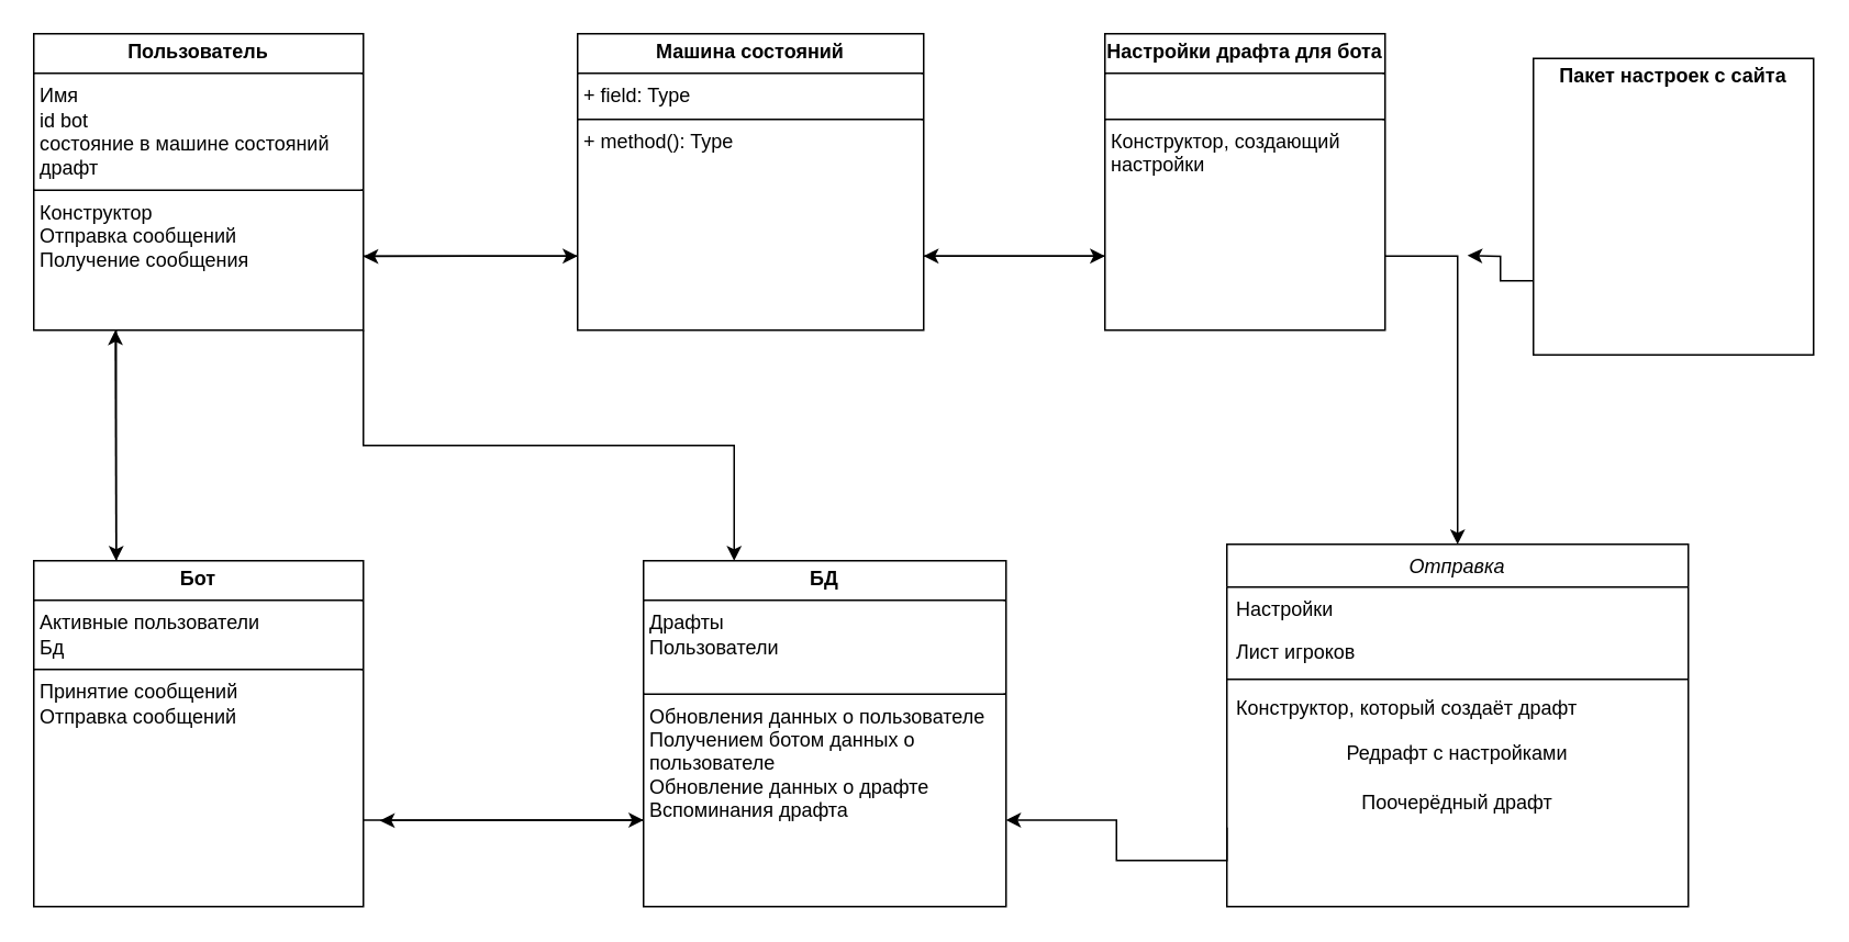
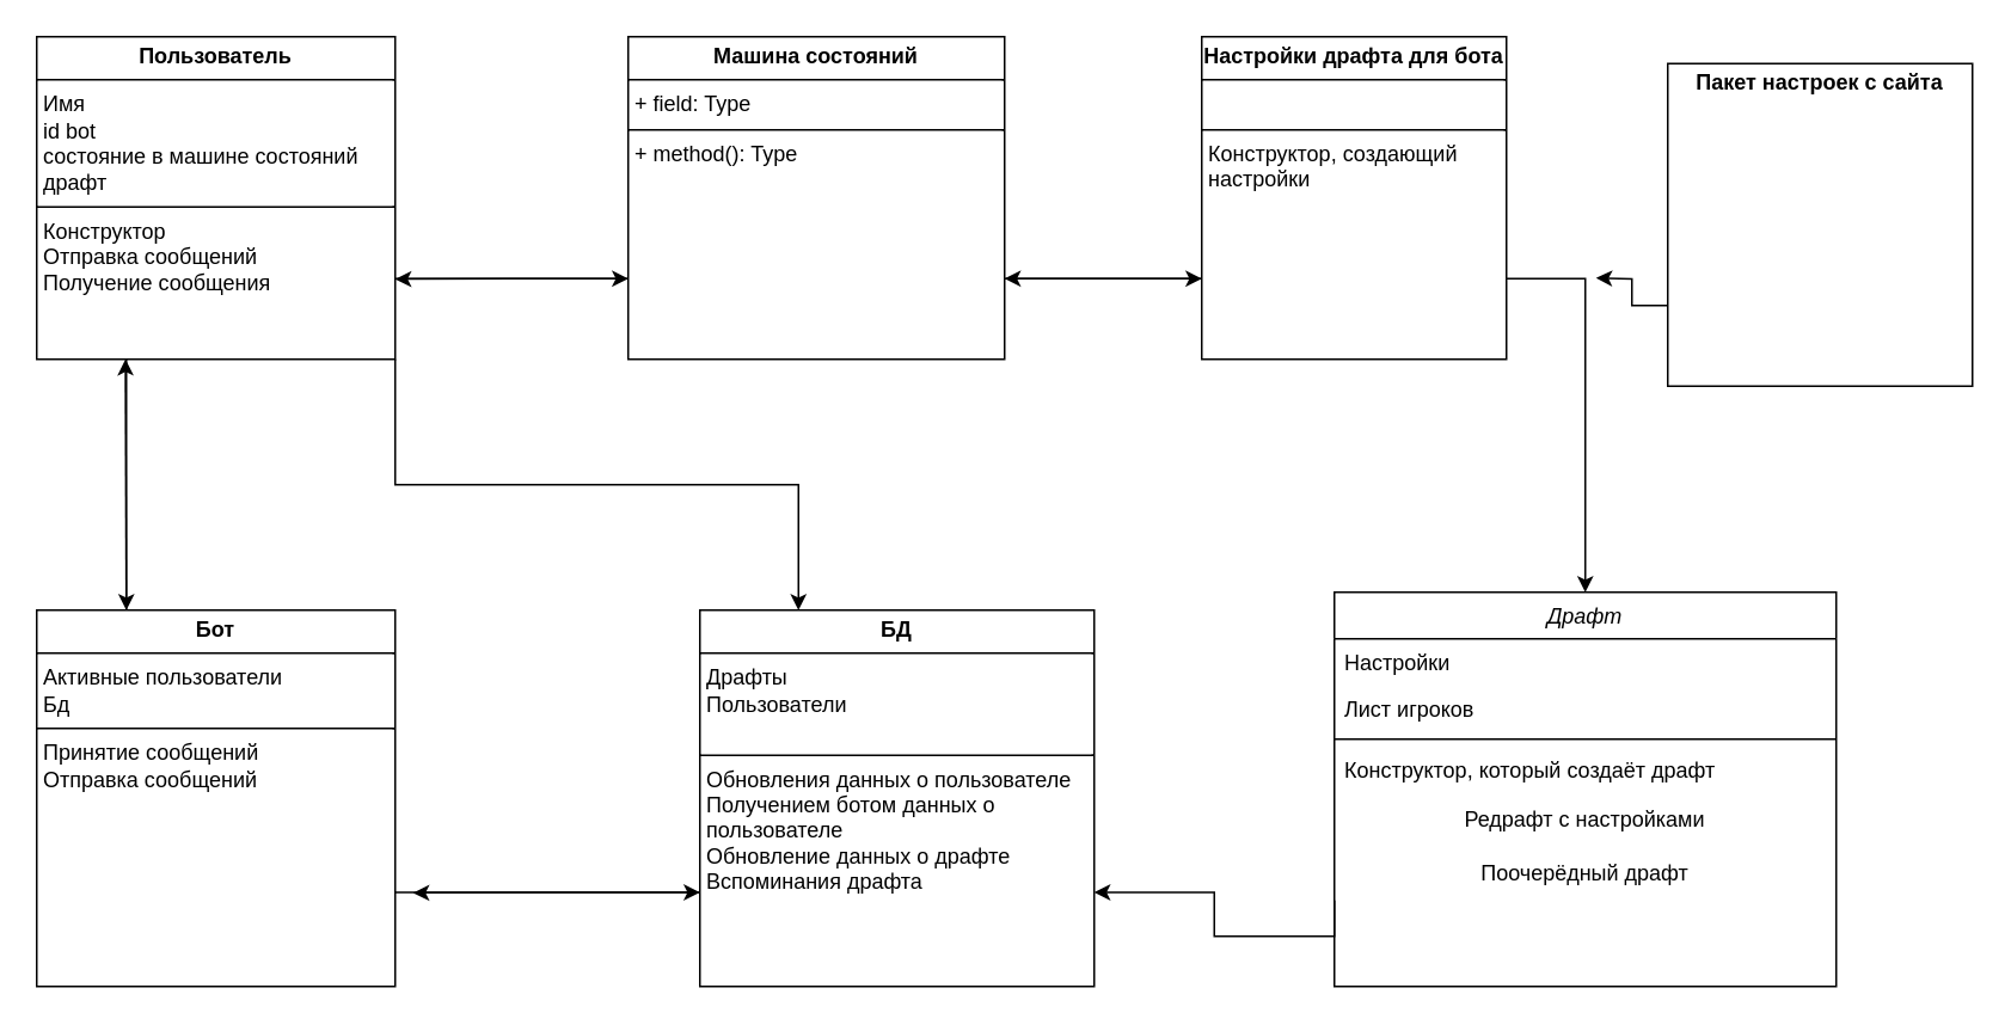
  <mxCell id="0" />
  <mxCell id="1" parent="0" />
- <mxCell id="2" value="Отправка" style="swimlane;fontStyle=2;align=center;verticalAlign=top;childLayout=stackLayout;horizontal=1;startSize=26;horizontalStack=0;resizeParent=1;resizeLast=0;collapsible=1;marginBottom=0;rounded=0;shadow=0;strokeWidth=1;" parent="1" vertex="1"><mxGeometry x="744" y="330" width="280" height="220" as="geometry"><mxRectangle x="390" y="270" width="160" height="26" as="alternateBounds" /></mxGeometry></mxCell>
+ <mxCell id="2" value="Драфт" style="swimlane;fontStyle=2;align=center;verticalAlign=top;childLayout=stackLayout;horizontal=1;startSize=26;horizontalStack=0;resizeParent=1;resizeLast=0;collapsible=1;marginBottom=0;rounded=0;shadow=0;strokeWidth=1;" parent="1" vertex="1"><mxGeometry x="744" y="330" width="280" height="220" as="geometry"><mxRectangle x="390" y="270" width="160" height="26" as="alternateBounds" /></mxGeometry></mxCell>
  <mxCell id="3" value="Настройки" style="text;align=left;verticalAlign=top;spacingLeft=4;spacingRight=4;overflow=hidden;rotatable=0;points=[[0,0.5],[1,0.5]];portConstraint=eastwest;rounded=0;shadow=0;html=0;" parent="2" vertex="1"><mxGeometry y="26" width="280" height="26" as="geometry" /></mxCell>
  <mxCell id="4" value="Лист игроков " style="text;align=left;verticalAlign=top;spacingLeft=4;spacingRight=4;overflow=hidden;rotatable=0;points=[[0,0.5],[1,0.5]];portConstraint=eastwest;rounded=0;shadow=0;html=0;" parent="2" vertex="1"><mxGeometry y="52" width="280" height="26" as="geometry" /></mxCell>
  <mxCell id="5" value="" style="line;html=1;strokeWidth=1;align=left;verticalAlign=middle;spacingTop=-1;spacingLeft=3;spacingRight=3;rotatable=0;labelPosition=right;points=[];portConstraint=eastwest;" parent="2" vertex="1"><mxGeometry y="78" width="280" height="8" as="geometry" /></mxCell>
  <mxCell id="6" value="Конструктор, который создаёт драфт&#10;" style="text;align=left;verticalAlign=top;spacingLeft=4;spacingRight=4;overflow=hidden;rotatable=0;points=[[0,0.5],[1,0.5]];portConstraint=eastwest;" parent="2" vertex="1"><mxGeometry y="86" width="280" height="26" as="geometry" /></mxCell>
  <mxCell id="7" value="Редрафт с настройками" style="text;strokeColor=none;align=center;fillColor=none;html=1;verticalAlign=middle;whiteSpace=wrap;rounded=0;" vertex="1" parent="2"><mxGeometry y="112" width="280" height="30" as="geometry" /></mxCell>
  <mxCell id="8" value="Поочерёдный драфт" style="text;strokeColor=none;align=center;fillColor=none;html=1;verticalAlign=middle;whiteSpace=wrap;rounded=0;" vertex="1" parent="2"><mxGeometry y="142" width="280" height="30" as="geometry" /></mxCell>
  <mxCell id="9" style="edgeStyle=orthogonalEdgeStyle;rounded=0;orthogonalLoop=1;jettySize=auto;html=1;exitX=1;exitY=0.75;exitDx=0;exitDy=0;entryX=0.5;entryY=0;entryDx=0;entryDy=0;" edge="1" parent="1" source="11" target="2"><mxGeometry relative="1" as="geometry" /></mxCell>
  <mxCell id="10" style="edgeStyle=orthogonalEdgeStyle;rounded=0;orthogonalLoop=1;jettySize=auto;html=1;exitX=0;exitY=0.75;exitDx=0;exitDy=0;entryX=1;entryY=0.75;entryDx=0;entryDy=0;" edge="1" parent="1" source="11" target="20"><mxGeometry relative="1" as="geometry" /></mxCell>
  <mxCell id="11" value="&lt;p style=&quot;margin:0px;margin-top:4px;text-align:center;&quot;&gt;&lt;b&gt;Настройки драфта для бота&lt;/b&gt;&lt;/p&gt;&lt;hr size=&quot;1&quot; style=&quot;border-style:solid;&quot;&gt;&lt;p style=&quot;margin:0px;margin-left:4px;&quot;&gt;&lt;br&gt;&lt;/p&gt;&lt;hr size=&quot;1&quot; style=&quot;border-style:solid;&quot;&gt;&lt;p style=&quot;margin:0px;margin-left:4px;&quot;&gt;Конструктор, создающий настройки&lt;/p&gt;&lt;p style=&quot;margin:0px;margin-left:4px;&quot;&gt;&lt;br&gt;&lt;/p&gt;" style="verticalAlign=top;align=left;overflow=fill;html=1;whiteSpace=wrap;" vertex="1" parent="1"><mxGeometry x="670" y="20" width="170" height="180" as="geometry" /></mxCell>
  <mxCell id="12" style="edgeStyle=orthogonalEdgeStyle;rounded=0;orthogonalLoop=1;jettySize=auto;html=1;exitX=0;exitY=0.75;exitDx=0;exitDy=0;" edge="1" parent="1" source="13"><mxGeometry relative="1" as="geometry"><mxPoint x="890" y="154.667" as="targetPoint" /></mxGeometry></mxCell>
  <mxCell id="13" value="&lt;p style=&quot;margin:0px;margin-top:4px;text-align:center;&quot;&gt;&lt;b&gt;Пакет настроек с сайта&lt;/b&gt;&lt;/p&gt;&lt;p style=&quot;margin:0px;margin-left:4px;&quot;&gt;&lt;br&gt;&lt;/p&gt;" style="verticalAlign=top;align=left;overflow=fill;html=1;whiteSpace=wrap;" vertex="1" parent="1"><mxGeometry x="930" y="35" width="170" height="180" as="geometry" /></mxCell>
  <mxCell id="14" style="edgeStyle=orthogonalEdgeStyle;rounded=0;orthogonalLoop=1;jettySize=auto;html=1;exitX=0.25;exitY=1;exitDx=0;exitDy=0;entryX=0.25;entryY=0;entryDx=0;entryDy=0;" edge="1" parent="1" source="17" target="23"><mxGeometry relative="1" as="geometry" /></mxCell>
  <mxCell id="15" style="edgeStyle=orthogonalEdgeStyle;rounded=0;orthogonalLoop=1;jettySize=auto;html=1;exitX=1;exitY=0.75;exitDx=0;exitDy=0;entryX=0;entryY=0.75;entryDx=0;entryDy=0;" edge="1" parent="1" source="17" target="20"><mxGeometry relative="1" as="geometry" /></mxCell>
  <mxCell id="16" style="edgeStyle=orthogonalEdgeStyle;rounded=0;orthogonalLoop=1;jettySize=auto;html=1;exitX=1;exitY=1;exitDx=0;exitDy=0;entryX=0.25;entryY=0;entryDx=0;entryDy=0;" edge="1" parent="1" source="17" target="25"><mxGeometry relative="1" as="geometry" /></mxCell>
  <mxCell id="17" value="&lt;p style=&quot;margin:0px;margin-top:4px;text-align:center;&quot;&gt;&lt;b&gt;Пользователь&lt;/b&gt;&lt;/p&gt;&lt;hr size=&quot;1&quot; style=&quot;border-style:solid;&quot;&gt;&lt;p style=&quot;margin:0px;margin-left:4px;&quot;&gt;Имя&lt;/p&gt;&lt;p style=&quot;margin:0px;margin-left:4px;&quot;&gt;id bot&lt;/p&gt;&lt;p style=&quot;margin:0px;margin-left:4px;&quot;&gt;состояние в машине состояний&lt;/p&gt;&lt;p style=&quot;margin:0px;margin-left:4px;&quot;&gt;драфт&lt;/p&gt;&lt;hr size=&quot;1&quot; style=&quot;border-style:solid;&quot;&gt;&lt;p style=&quot;margin:0px;margin-left:4px;&quot;&gt;Конструктор&lt;/p&gt;&lt;p style=&quot;margin:0px;margin-left:4px;&quot;&gt;Отправка сообщений&amp;nbsp;&lt;/p&gt;&lt;p style=&quot;margin:0px;margin-left:4px;&quot;&gt;Получение сообщения&lt;/p&gt;&lt;p style=&quot;margin:0px;margin-left:4px;&quot;&gt;&lt;br&gt;&lt;/p&gt;" style="verticalAlign=top;align=left;overflow=fill;html=1;whiteSpace=wrap;" vertex="1" parent="1"><mxGeometry x="20" y="20" width="200" height="180" as="geometry" /></mxCell>
  <mxCell id="18" style="edgeStyle=orthogonalEdgeStyle;rounded=0;orthogonalLoop=1;jettySize=auto;html=1;exitX=1;exitY=0.75;exitDx=0;exitDy=0;entryX=0;entryY=0.75;entryDx=0;entryDy=0;" edge="1" parent="1" source="20" target="11"><mxGeometry relative="1" as="geometry" /></mxCell>
  <mxCell id="19" style="edgeStyle=orthogonalEdgeStyle;rounded=0;orthogonalLoop=1;jettySize=auto;html=1;exitX=0;exitY=0.75;exitDx=0;exitDy=0;" edge="1" parent="1" source="20"><mxGeometry relative="1" as="geometry"><mxPoint x="220" y="155.25" as="targetPoint" /></mxGeometry></mxCell>
  <mxCell id="20" value="&lt;p style=&quot;margin:0px;margin-top:4px;text-align:center;&quot;&gt;&lt;b&gt;Машина состояний&lt;/b&gt;&lt;/p&gt;&lt;hr size=&quot;1&quot; style=&quot;border-style:solid;&quot;&gt;&lt;p style=&quot;margin:0px;margin-left:4px;&quot;&gt;+ field: Type&lt;/p&gt;&lt;hr size=&quot;1&quot; style=&quot;border-style:solid;&quot;&gt;&lt;p style=&quot;margin:0px;margin-left:4px;&quot;&gt;+ method(): Type&lt;/p&gt;" style="verticalAlign=top;align=left;overflow=fill;html=1;whiteSpace=wrap;" vertex="1" parent="1"><mxGeometry x="350" y="20" width="210" height="180" as="geometry" /></mxCell>
  <mxCell id="21" style="edgeStyle=orthogonalEdgeStyle;rounded=0;orthogonalLoop=1;jettySize=auto;html=1;exitX=0.25;exitY=0;exitDx=0;exitDy=0;" edge="1" parent="1" source="23"><mxGeometry relative="1" as="geometry"><mxPoint x="69.5" y="200" as="targetPoint" /></mxGeometry></mxCell>
  <mxCell id="22" style="edgeStyle=orthogonalEdgeStyle;rounded=0;orthogonalLoop=1;jettySize=auto;html=1;exitX=1;exitY=0.75;exitDx=0;exitDy=0;entryX=0;entryY=0.75;entryDx=0;entryDy=0;" edge="1" parent="1" source="23" target="25"><mxGeometry relative="1" as="geometry" /></mxCell>
  <mxCell id="23" value="&lt;p style=&quot;margin:0px;margin-top:4px;text-align:center;&quot;&gt;&lt;b&gt;Бот&lt;/b&gt;&lt;/p&gt;&lt;hr size=&quot;1&quot; style=&quot;border-style:solid;&quot;&gt;&lt;p style=&quot;margin:0px;margin-left:4px;&quot;&gt;Активные пользователи&lt;/p&gt;&lt;p style=&quot;margin:0px;margin-left:4px;&quot;&gt;Бд&lt;/p&gt;&lt;hr size=&quot;1&quot; style=&quot;border-style:solid;&quot;&gt;&lt;p style=&quot;margin:0px;margin-left:4px;&quot;&gt;Принятие сообщений&amp;nbsp;&lt;/p&gt;&lt;p style=&quot;margin:0px;margin-left:4px;&quot;&gt;Отправка сообщений&lt;/p&gt;&lt;p style=&quot;margin:0px;margin-left:4px;&quot;&gt;&lt;br&gt;&lt;/p&gt;" style="verticalAlign=top;align=left;overflow=fill;html=1;whiteSpace=wrap;" vertex="1" parent="1"><mxGeometry x="20" y="340" width="200" height="210" as="geometry" /></mxCell>
  <mxCell id="24" style="edgeStyle=orthogonalEdgeStyle;rounded=0;orthogonalLoop=1;jettySize=auto;html=1;exitX=0;exitY=0.75;exitDx=0;exitDy=0;" edge="1" parent="1" source="25"><mxGeometry relative="1" as="geometry"><mxPoint x="230" y="497.75" as="targetPoint" /></mxGeometry></mxCell>
  <mxCell id="25" value="&lt;p style=&quot;margin:0px;margin-top:4px;text-align:center;&quot;&gt;&lt;b&gt;БД&lt;/b&gt;&lt;/p&gt;&lt;hr size=&quot;1&quot; style=&quot;border-style:solid;&quot;&gt;&lt;p style=&quot;margin:0px;margin-left:4px;&quot;&gt;Драфты&lt;/p&gt;&lt;p style=&quot;margin:0px;margin-left:4px;&quot;&gt;Пользователи&lt;/p&gt;&lt;p style=&quot;margin:0px;margin-left:4px;&quot;&gt;&lt;br&gt;&lt;/p&gt;&lt;hr size=&quot;1&quot; style=&quot;border-style:solid;&quot;&gt;&lt;p style=&quot;margin:0px;margin-left:4px;&quot;&gt;Обновления данных о пользователе&lt;/p&gt;&lt;p style=&quot;margin:0px;margin-left:4px;&quot;&gt;Получением ботом данных о пользователе&lt;/p&gt;&lt;p style=&quot;margin:0px;margin-left:4px;&quot;&gt;Обновление данных о драфте&lt;/p&gt;&lt;p style=&quot;margin:0px;margin-left:4px;&quot;&gt;Вспоминания драфта&lt;/p&gt;" style="verticalAlign=top;align=left;overflow=fill;html=1;whiteSpace=wrap;" vertex="1" parent="1"><mxGeometry x="390" y="340" width="220" height="210" as="geometry" /></mxCell>
  <mxCell id="26" style="edgeStyle=orthogonalEdgeStyle;rounded=0;orthogonalLoop=1;jettySize=auto;html=1;exitX=0;exitY=1;exitDx=0;exitDy=0;entryX=1;entryY=0.75;entryDx=0;entryDy=0;" edge="1" parent="1" source="8" target="25"><mxGeometry relative="1" as="geometry" /></mxCell>
